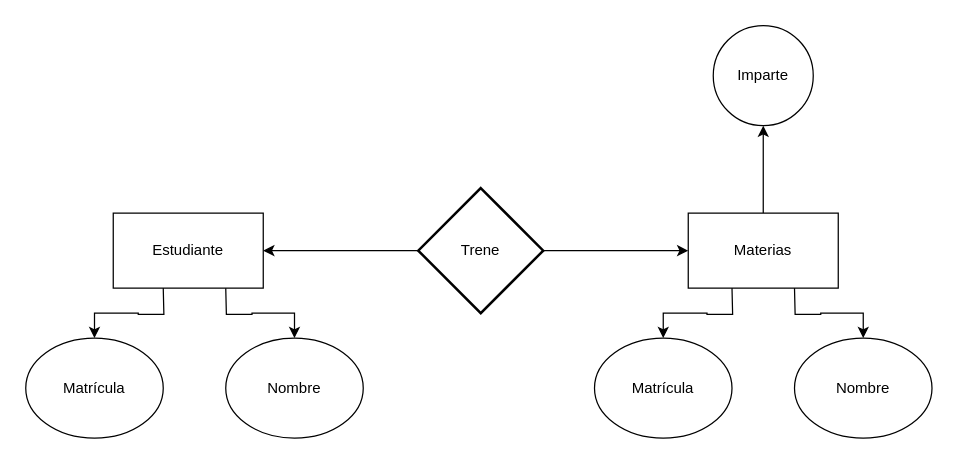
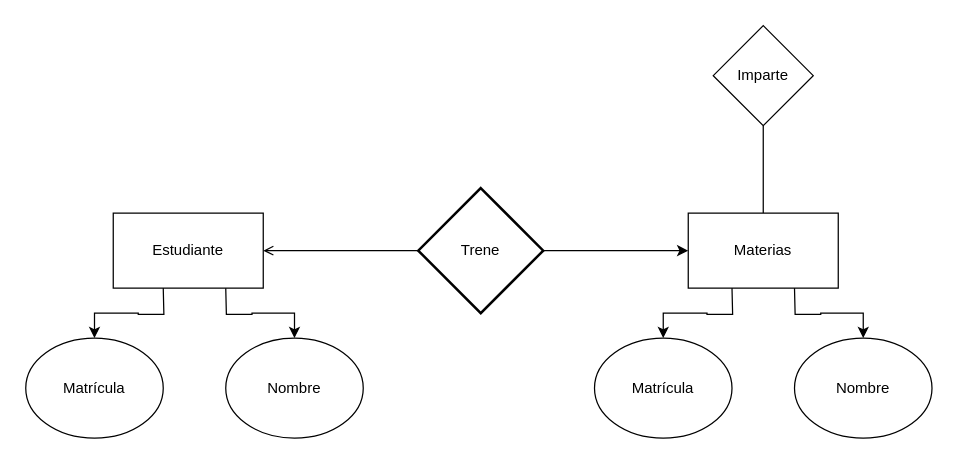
  <mxCell id="0" />
  <mxCell id="1" parent="0" />
  <mxCell id="2" value="" style="edgeStyle=orthogonalEdgeStyle;rounded=0;orthogonalLoop=1;jettySize=auto;html=1;" edge="1" parent="1" target="9"><mxGeometry relative="1" as="geometry"><mxPoint x="180" y="230" as="sourcePoint" /></mxGeometry></mxCell>
  <mxCell id="3" value="Estudiante" style="rounded=0;whiteSpace=wrap;html=1;" vertex="1" parent="1"><mxGeometry x="90" y="170" width="120" height="60" as="geometry" /></mxCell>
- <mxCell id="4" value="" style="edgeStyle=orthogonalEdgeStyle;rounded=0;orthogonalLoop=1;jettySize=auto;html=1;" edge="1" parent="1" source="5" target="16"><mxGeometry relative="1" as="geometry" /></mxCell>
+ <mxCell id="4" value="" style="edgeStyle=orthogonalEdgeStyle;rounded=0;orthogonalLoop=1;jettySize=auto;html=1;endArrow=none;" edge="1" parent="1" source="5" target="16"><mxGeometry relative="1" as="geometry" /></mxCell>
  <mxCell id="5" value="Materias" style="rounded=0;whiteSpace=wrap;html=1;" vertex="1" parent="1"><mxGeometry x="550" y="170" width="120" height="60" as="geometry" /></mxCell>
  <mxCell id="6" style="edgeStyle=orthogonalEdgeStyle;rounded=0;orthogonalLoop=1;jettySize=auto;html=1;" edge="1" parent="1" source="8" target="5"><mxGeometry relative="1" as="geometry" /></mxCell>
- <mxCell id="7" style="edgeStyle=orthogonalEdgeStyle;rounded=0;orthogonalLoop=1;jettySize=auto;html=1;entryX=1;entryY=0.5;entryDx=0;entryDy=0;" edge="1" parent="1" source="8" target="3"><mxGeometry relative="1" as="geometry" /></mxCell>
+ <mxCell id="7" style="edgeStyle=orthogonalEdgeStyle;rounded=0;orthogonalLoop=1;jettySize=auto;html=1;entryX=1;entryY=0.5;entryDx=0;entryDy=0;endArrow=open;" edge="1" parent="1" source="8" target="3"><mxGeometry relative="1" as="geometry" /></mxCell>
  <mxCell id="8" value="Trene" style="strokeWidth=2;html=1;shape=mxgraph.flowchart.decision;whiteSpace=wrap;" vertex="1" parent="1"><mxGeometry x="334" y="150" width="100" height="100" as="geometry" /></mxCell>
  <mxCell id="9" value="Nombre" style="ellipse;whiteSpace=wrap;html=1;rounded=0;" vertex="1" parent="1"><mxGeometry x="180" y="270" width="110" height="80" as="geometry" /></mxCell>
  <mxCell id="10" value="" style="edgeStyle=orthogonalEdgeStyle;rounded=0;orthogonalLoop=1;jettySize=auto;html=1;" edge="1" parent="1" target="11"><mxGeometry relative="1" as="geometry"><mxPoint x="130" y="230" as="sourcePoint" /></mxGeometry></mxCell>
  <mxCell id="11" value="Matrícula" style="ellipse;whiteSpace=wrap;html=1;rounded=0;" vertex="1" parent="1"><mxGeometry x="20" y="270" width="110" height="80" as="geometry" /></mxCell>
  <mxCell id="12" value="" style="edgeStyle=orthogonalEdgeStyle;rounded=0;orthogonalLoop=1;jettySize=auto;html=1;" edge="1" parent="1" target="13"><mxGeometry relative="1" as="geometry"><mxPoint x="635" y="230" as="sourcePoint" /></mxGeometry></mxCell>
  <mxCell id="13" value="Nombre" style="ellipse;whiteSpace=wrap;html=1;rounded=0;" vertex="1" parent="1"><mxGeometry x="635" y="270" width="110" height="80" as="geometry" /></mxCell>
  <mxCell id="14" value="" style="edgeStyle=orthogonalEdgeStyle;rounded=0;orthogonalLoop=1;jettySize=auto;html=1;" edge="1" parent="1" target="15"><mxGeometry relative="1" as="geometry"><mxPoint x="585" y="230" as="sourcePoint" /></mxGeometry></mxCell>
  <mxCell id="15" value="Matrícula" style="ellipse;whiteSpace=wrap;html=1;rounded=0;" vertex="1" parent="1"><mxGeometry x="475" y="270" width="110" height="80" as="geometry" /></mxCell>
- <mxCell id="16" value="Imparte" style="ellipse;whiteSpace=wrap;html=1;" vertex="1" parent="1"><mxGeometry x="570" y="20" width="80" height="80" as="geometry" /></mxCell>
+ <mxCell id="16" value="Imparte" style="rhombus;whiteSpace=wrap;html=1;rounded=0;" vertex="1" parent="1"><mxGeometry x="570" y="20" width="80" height="80" as="geometry" /></mxCell>
